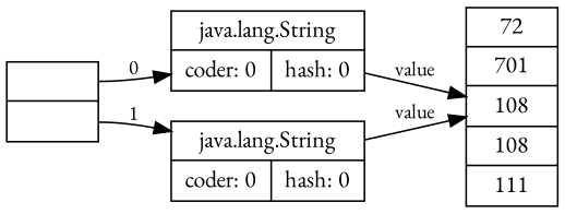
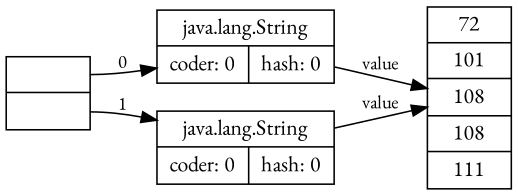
  digraph {
    rankdir=LR
    fontname="EB Garamond"
    node [shape=record fontname="EB Garamond"]
    edge [fontsize=12 fontname="EB Garamond"]
    n1 [label="<f0>|<f1>"]
    n2 [label="java.lang.String|{coder: 0|hash: 0}"]
    n3 [label="java.lang.String|{coder: 0|hash: 0}"]
-   n4 [label="72|701|108|108|111"]
+   n4 [label="72|101|108|108|111"]
    n1 -> n2 [label=0 tailport=f0]
    n1 -> n3 [label=1 tailport=f1]
    n2 -> n4 [label=value]
    n3 -> n4 [label=value]
  }
